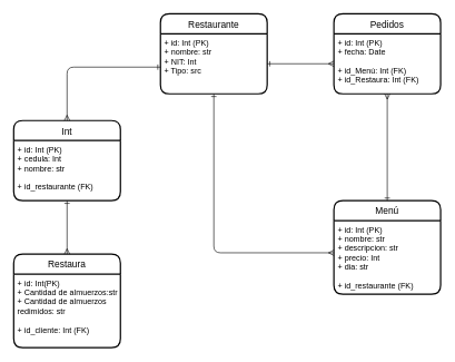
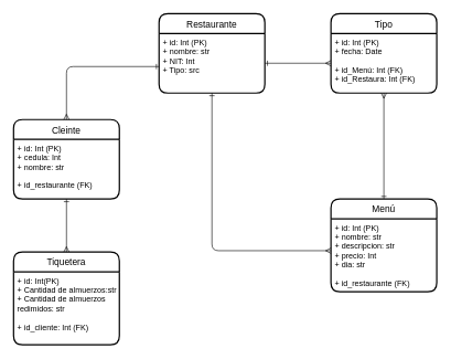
  <mxCell id="0" />
  <mxCell id="1" parent="0" />
  <mxCell id="2" value="Restaurante" style="swimlane;childLayout=stackLayout;horizontal=1;startSize=30;horizontalStack=0;rounded=1;fontSize=14;fontStyle=0;strokeWidth=2;resizeParent=0;resizeLast=1;shadow=0;dashed=0;align=center;" parent="1" vertex="1"><mxGeometry x="240" y="20" width="160" height="120" as="geometry" /></mxCell>
  <mxCell id="3" value="+ id: Int (PK)&#10;+ nombre: str&#10;+ NIT: Int &#10;+ Tipo: src&#10;&#10;" style="align=left;strokeColor=none;fillColor=none;spacingLeft=4;fontSize=12;verticalAlign=top;resizable=0;rotatable=0;part=1;" parent="2" vertex="1"><mxGeometry y="30" width="160" height="90" as="geometry" /></mxCell>
- <mxCell id="4" value="Int" style="swimlane;childLayout=stackLayout;horizontal=1;startSize=30;horizontalStack=0;rounded=1;fontSize=14;fontStyle=0;strokeWidth=2;resizeParent=0;resizeLast=1;shadow=0;dashed=0;align=center;" parent="1" vertex="1"><mxGeometry x="20" y="180" width="160" height="120" as="geometry" /></mxCell>
+ <mxCell id="4" value="Cleinte" style="swimlane;childLayout=stackLayout;horizontal=1;startSize=30;horizontalStack=0;rounded=1;fontSize=14;fontStyle=0;strokeWidth=2;resizeParent=0;resizeLast=1;shadow=0;dashed=0;align=center;" parent="1" vertex="1"><mxGeometry x="20" y="180" width="160" height="120" as="geometry" /></mxCell>
  <mxCell id="5" value="+ id: Int (PK)&#10;+ cedula: Int&#10;+ nombre: str&#10;&#10;+ id_restaurante (FK)&#10;" style="align=left;strokeColor=none;fillColor=none;spacingLeft=4;fontSize=12;verticalAlign=top;resizable=0;rotatable=0;part=1;" parent="4" vertex="1"><mxGeometry y="30" width="160" height="90" as="geometry" /></mxCell>
  <mxCell id="6" style="edgeStyle=none;html=1;entryX=0.5;entryY=1;entryDx=0;entryDy=0;startArrow=ERone;startFill=0;endArrow=ERmany;endFill=0;" parent="1" source="7" target="13" edge="1"><mxGeometry relative="1" as="geometry" /></mxCell>
  <mxCell id="7" value="Menú" style="swimlane;childLayout=stackLayout;horizontal=1;startSize=30;horizontalStack=0;rounded=1;fontSize=14;fontStyle=0;strokeWidth=2;resizeParent=0;resizeLast=1;shadow=0;dashed=0;align=center;" parent="1" vertex="1"><mxGeometry x="500" y="300" width="160" height="140" as="geometry" /></mxCell>
  <mxCell id="8" style="edgeStyle=none;html=1;" parent="7" source="9" target="7" edge="1"><mxGeometry relative="1" as="geometry" /></mxCell>
  <mxCell id="9" value="+ id: Int (PK)&#10;+ nombre: str&#10;+ descripcion: str&#10;+ precio: Int&#10;+ dia: str&#10;&#10;+ id_restaurante (FK)" style="align=left;strokeColor=none;fillColor=none;spacingLeft=4;fontSize=12;verticalAlign=top;resizable=0;rotatable=0;part=1;" parent="7" vertex="1"><mxGeometry y="30" width="160" height="110" as="geometry" /></mxCell>
- <mxCell id="10" value="Restaura" style="swimlane;childLayout=stackLayout;horizontal=1;startSize=30;horizontalStack=0;rounded=1;fontSize=14;fontStyle=0;strokeWidth=2;resizeParent=0;resizeLast=1;shadow=0;dashed=0;align=center;" parent="1" vertex="1"><mxGeometry x="20" y="380" width="160" height="140" as="geometry" /></mxCell>
+ <mxCell id="10" value="Tiquetera" style="swimlane;childLayout=stackLayout;horizontal=1;startSize=30;horizontalStack=0;rounded=1;fontSize=14;fontStyle=0;strokeWidth=2;resizeParent=0;resizeLast=1;shadow=0;dashed=0;align=center;" parent="1" vertex="1"><mxGeometry x="20" y="380" width="160" height="140" as="geometry" /></mxCell>
  <mxCell id="11" value="+ id: Int(PK)&#10;+ Cantidad de almuerzos:str &#10;+ Cantidad de almuerzos &#10;redimidos: str&#10;&#10;+ id_cliente: Int (FK)" style="align=left;strokeColor=none;fillColor=none;spacingLeft=4;fontSize=12;verticalAlign=top;resizable=0;rotatable=0;part=1;" parent="10" vertex="1"><mxGeometry y="30" width="160" height="110" as="geometry" /></mxCell>
- <mxCell id="12" value="Pedidos" style="swimlane;childLayout=stackLayout;horizontal=1;startSize=30;horizontalStack=0;rounded=1;fontSize=14;fontStyle=0;strokeWidth=2;resizeParent=0;resizeLast=1;shadow=0;dashed=0;align=center;" parent="1" vertex="1"><mxGeometry x="500" y="20" width="160" height="120" as="geometry" /></mxCell>
+ <mxCell id="12" value="Tipo" style="swimlane;childLayout=stackLayout;horizontal=1;startSize=30;horizontalStack=0;rounded=1;fontSize=14;fontStyle=0;strokeWidth=2;resizeParent=0;resizeLast=1;shadow=0;dashed=0;align=center;" parent="1" vertex="1"><mxGeometry x="500" y="20" width="160" height="120" as="geometry" /></mxCell>
  <mxCell id="13" value="+ id: Int (PK)&#10;+ fecha: Date&#10;&#10;+ id_Menú: Int (FK)&#10;+ id_Restaura: Int (FK)&#10;" style="align=left;strokeColor=none;fillColor=none;spacingLeft=4;fontSize=12;verticalAlign=top;resizable=0;rotatable=0;part=1;" parent="12" vertex="1"><mxGeometry y="30" width="160" height="90" as="geometry" /></mxCell>
  <mxCell id="14" style="edgeStyle=none;html=1;entryX=0;entryY=0.5;entryDx=0;entryDy=0;endArrow=ERmany;endFill=0;startArrow=ERone;startFill=0;" parent="1" source="3" target="13" edge="1"><mxGeometry relative="1" as="geometry" /></mxCell>
  <mxCell id="15" style="edgeStyle=none;html=1;entryX=0.5;entryY=0;entryDx=0;entryDy=0;startArrow=ERone;startFill=0;endArrow=ERmany;endFill=0;" parent="1" target="4" edge="1"><mxGeometry relative="1" as="geometry"><mxPoint x="240" y="100" as="sourcePoint" /><Array as="points"><mxPoint x="100" y="100" /></Array></mxGeometry></mxCell>
  <mxCell id="16" style="edgeStyle=none;html=1;entryX=0.5;entryY=0;entryDx=0;entryDy=0;startArrow=ERone;startFill=0;endArrow=ERmany;endFill=0;" parent="1" source="5" target="10" edge="1"><mxGeometry relative="1" as="geometry" /></mxCell>
  <mxCell id="17" style="edgeStyle=none;html=1;startArrow=ERone;startFill=0;endArrow=ERmany;endFill=0;" parent="1" source="3" edge="1"><mxGeometry relative="1" as="geometry"><mxPoint x="500" y="378" as="targetPoint" /><Array as="points"><mxPoint x="320" y="378" /></Array></mxGeometry></mxCell>
